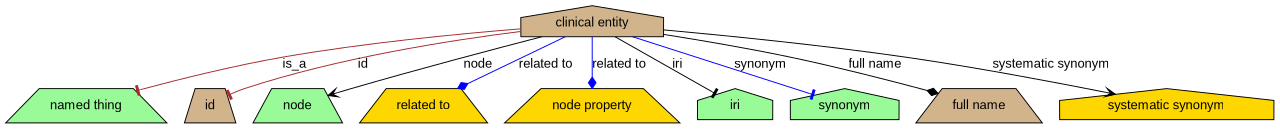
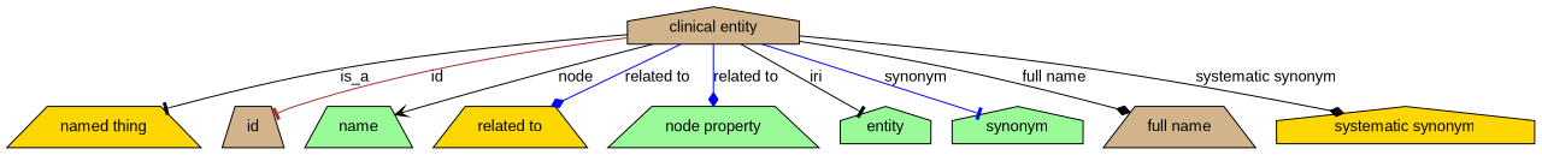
  digraph {
    fontname="Liberation Sans"
    node [fillcolor=palegreen fontname="Liberation Sans" shape=trapezium style=filled color=black]
    edge [arrowhead=tee color=black fontname="Liberation Sans" style=solid]
    n1 [fillcolor=tan height=0.5 label="clinical entity" shape=house width=1.6245 color=""]
-   "named thing" [height=0.5 width=1.5019 color=""]
+   "named thing" [fillcolor=gold height=0.5 width=1.5019 color=""]
    id [fillcolor=tan height=0.5 width=0.75]
-   name [height=0.5 width=0.75 label="node"]
+   name [height=0.5 width=0.75]
    "related to" [fillcolor=gold height=0.5 width=0.75]
-   "node property" [fillcolor=gold height=0.5 width=0.75]
-   iri [height=0.5 shape=house width=0.75]
+   "node property" [height=0.5 width=0.75]
+   iri [height=0.5 shape=house width=0.75 label=entity]
    synonym [height=0.5 shape=house width=0.75]
    "full name" [fillcolor=tan height=0.5 width=0.75]
    "systematic synonym" [fillcolor=gold height=0.5 shape=house width=0.75]
-   n1 -> "named thing" [color=brown label=is_a style=""]
+   n1 -> "named thing" [label=is_a style=""]
    n1 -> id [color=brown label=id]
    n1 -> name [arrowhead=vee label="node"]
    n1 -> "related to" [arrowhead=diamond color=blue label="related to"]
    n1 -> "node property" [arrowhead=diamond color=blue label="related to"]
    n1 -> iri [label=iri]
    n1 -> synonym [color=blue label=synonym]
    n1 -> "full name" [arrowhead=diamond label="full name"]
-   n1 -> "systematic synonym" [arrowhead=vee label="systematic synonym"]
+   n1 -> "systematic synonym" [arrowhead=diamond label="systematic synonym"]
  }
